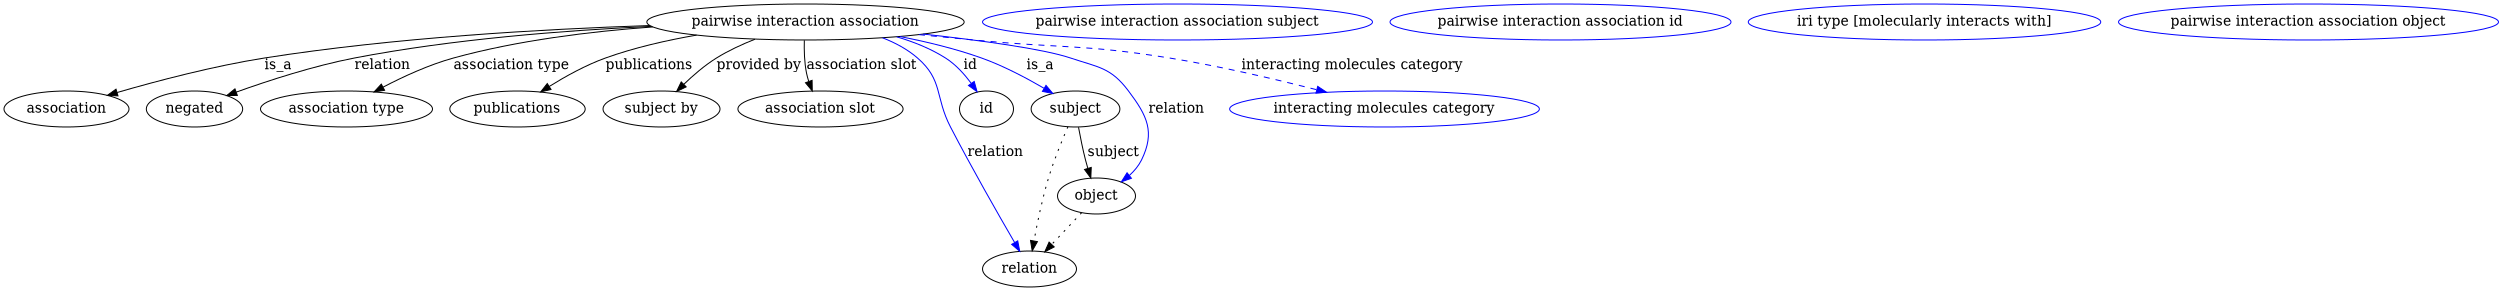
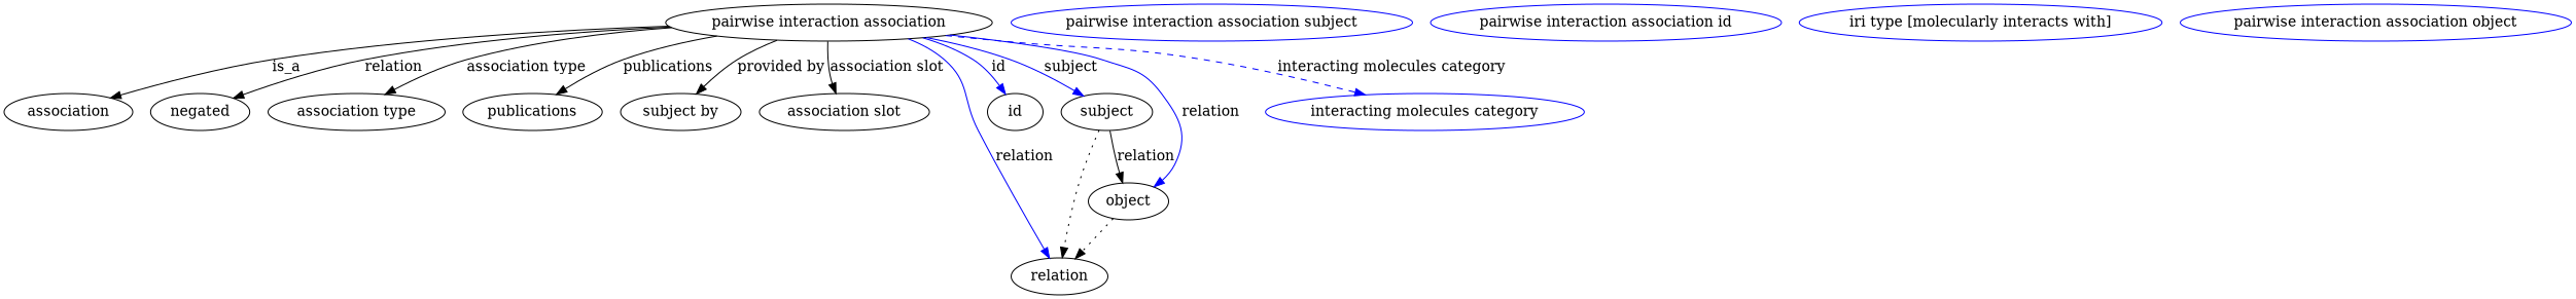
  digraph {
    edge [color=black style=solid]
    n1 [height=0.5 label="pairwise interaction association" width=3.3777]
    association [height=0.5 width=1.3723]
    negated [color=black height=0.5 width=0.75]
    "association type" [color=black height=0.5 width=0.75]
    publications [color=black height=0.5 width=0.75]
    n6 [color=black height=0.5 label="subject by" width=0.75]
    "association slot" [color=black height=0.5 width=0.75]
    subject [height=0.5 width=0.97656]
    id [height=0.5 width=0.75]
    relation [height=0.5 width=1.031]
    object [height=0.5 width=0.88096]
    "interacting molecules category" [color=blue height=0.5 width=0.75]
    "pairwise interaction association subject" [color=blue height=0.5 width=0.75]
    "pairwise interaction association id" [color=blue height=0.5 width=0.75]
    n15 [color=blue height=0.5 label="iri type [molecularly interacts with]" width=3.7732]
    "pairwise interaction association object" [color=blue height=0.5 width=0.75]
    n1 -> association [label=is_a color="" style=""]
    n1 -> negated [label=relation]
    n1 -> "association type" [label="association type"]
    n1 -> publications [label=publications]
    n1 -> n6 [label="provided by"]
    n1 -> "association slot" [label="association slot"]
-   n1 -> subject [color=blue label=is_a]
+   n1 -> subject [color=blue label=subject]
    n1 -> id [color=blue label=id]
    n1 -> relation [color=blue label=relation]
    n1 -> object [color=blue label=relation]
    n1 -> "interacting molecules category" [color=blue label="interacting molecules category" style=dashed]
    subject -> relation [style=dotted color=""]
-   subject -> object [label=subject color="" style=""]
+   subject -> object [label=relation color="" style=""]
    object -> relation [style=dotted color=""]
  }
